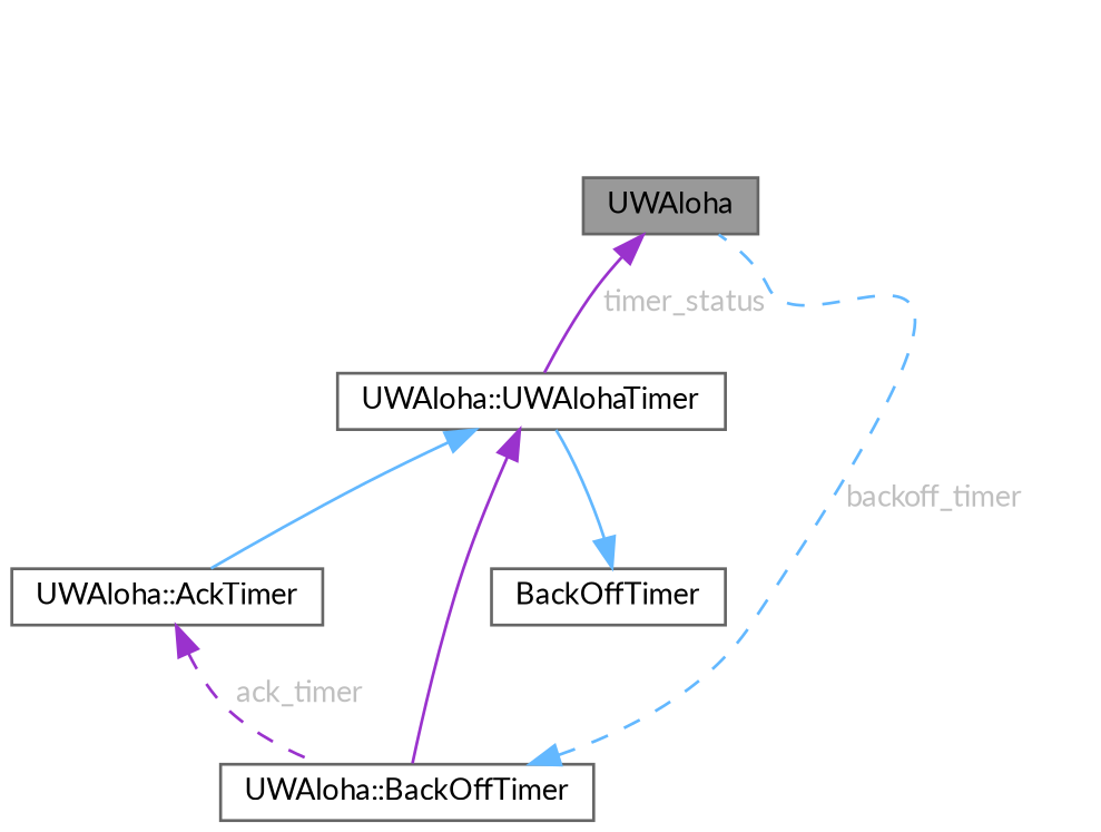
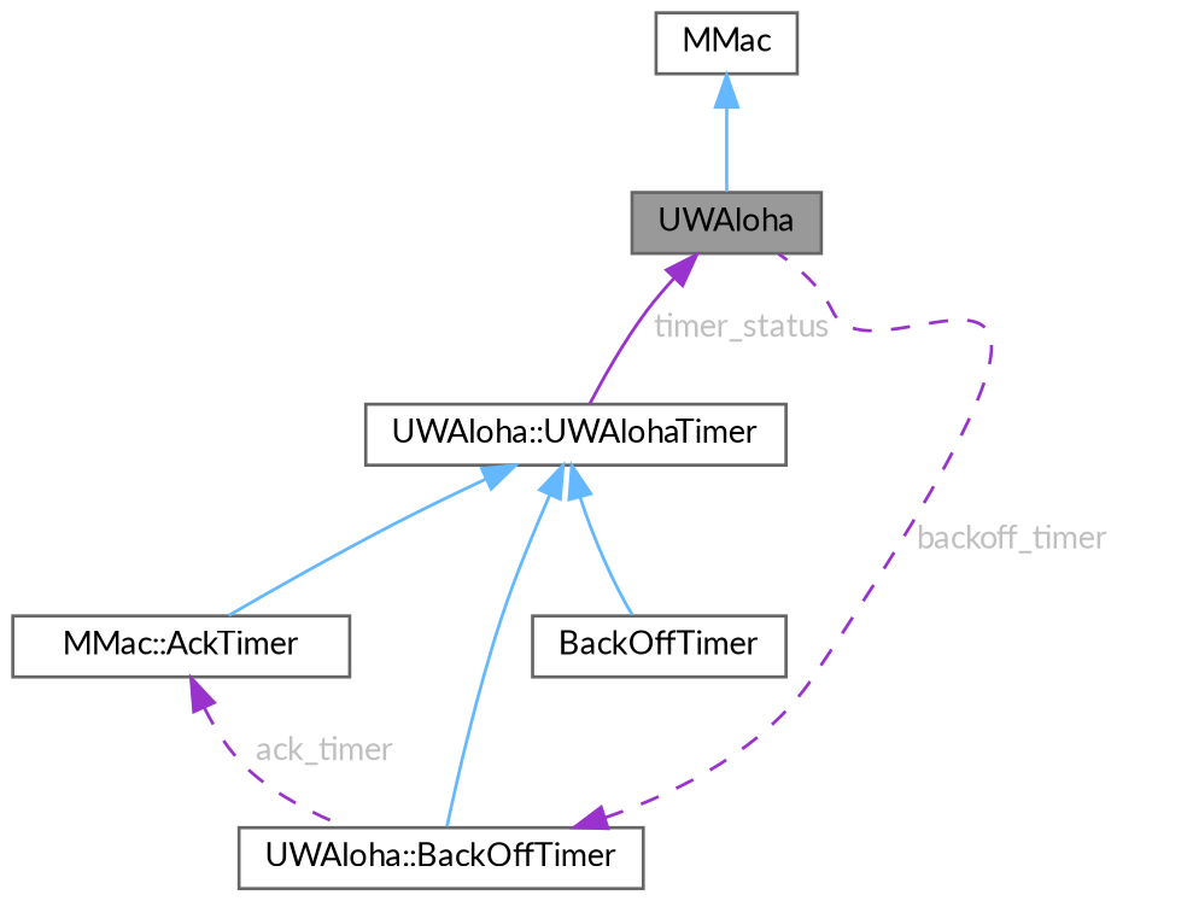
  digraph {
    fontname=Lato
    node [color=gray40 fillcolor=white fontname=Lato fontsize=10 shape=box style=filled]
    edge [color=steelblue1 dir=back fontname=Lato fontsize=10 labelfontname=Helvetica labelfontsize=10 style=solid]
    n1 [fillcolor=grey60 fontcolor=black height=0.2 label=UWAloha width=0.4]
    n2 [height=0.2 label="UWAloha::UWAlohaTimer" width=0.4]
-   n3 [height=0.2 label="UWAloha::AckTimer" width=0.4]
+   n3 [height=0.2 label="MMac::AckTimer" width=0.4]
    n4 [height=0.2 label="UWAloha::BackOffTimer" width=0.4]
+   n5 [height=0.2 label=MMac width=0.4]
    n6 [height=0.2 label=BackOffTimer width=0.4]
    n1 -> n2 [color=darkorchid3 fontcolor=grey label=" timer_status"]
    n2 -> n3
-   n2 -> n4 [color=darkorchid3]
+   n2 -> n4
    n3 -> n4 [color=darkorchid3 fontcolor=grey label=" ack_timer" style=dashed]
-   n4 -> n1 [fontcolor=grey label=" backoff_timer" style=dashed]
-   n6 -> n2
+   n4 -> n1 [color=darkorchid3 fontcolor=grey label=" backoff_timer" style=dashed]
+   n5 -> n1
+   n2 -> n6
  }
